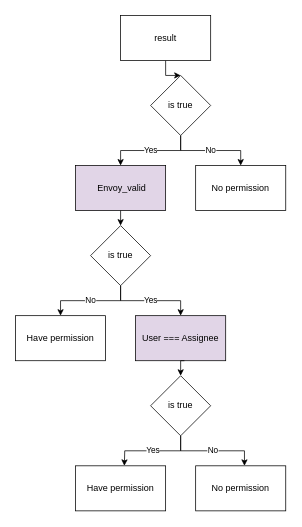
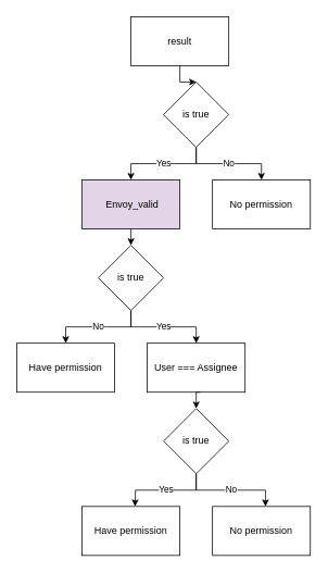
  <mxCell id="0" />
  <mxCell id="1" parent="0" />
  <mxCell id="2" style="edgeStyle=orthogonalEdgeStyle;rounded=0;orthogonalLoop=1;jettySize=auto;html=1;entryX=0.5;entryY=0;entryDx=0;entryDy=0;" edge="1" parent="1" source="3" target="6"><mxGeometry relative="1" as="geometry" /></mxCell>
  <mxCell id="3" value="result" style="rounded=0;whiteSpace=wrap;html=1;" vertex="1" parent="1"><mxGeometry x="160" y="20" width="120" height="60" as="geometry" /></mxCell>
  <mxCell id="4" value="Yes" style="edgeStyle=orthogonalEdgeStyle;rounded=0;orthogonalLoop=1;jettySize=auto;html=1;entryX=0.5;entryY=0;entryDx=0;entryDy=0;" edge="1" parent="1" source="6" target="7"><mxGeometry relative="1" as="geometry" /></mxCell>
  <mxCell id="5" value="No" style="edgeStyle=orthogonalEdgeStyle;rounded=0;orthogonalLoop=1;jettySize=auto;html=1;entryX=0.5;entryY=0;entryDx=0;entryDy=0;" edge="1" parent="1" source="6" target="8"><mxGeometry relative="1" as="geometry" /></mxCell>
  <mxCell id="6" value="is true" style="rhombus;whiteSpace=wrap;html=1;" vertex="1" parent="1"><mxGeometry x="200" y="100" width="80" height="80" as="geometry" /></mxCell>
  <mxCell id="7" value="&amp;nbsp;Envoy_valid" style="rounded=0;whiteSpace=wrap;html=1;fillColor=#e1d5e7;" vertex="1" parent="1"><mxGeometry x="100" y="220" width="120" height="60" as="geometry" /></mxCell>
  <mxCell id="8" value="No permission" style="rounded=0;whiteSpace=wrap;html=1;" vertex="1" parent="1"><mxGeometry x="260" y="220" width="120" height="60" as="geometry" /></mxCell>
  <mxCell id="9" value="&lt;span&gt;Have permission&lt;/span&gt;" style="rounded=0;whiteSpace=wrap;html=1;" vertex="1" parent="1"><mxGeometry x="100" y="620" width="120" height="60" as="geometry" /></mxCell>
  <mxCell id="10" value="No permission" style="rounded=0;whiteSpace=wrap;html=1;" vertex="1" parent="1"><mxGeometry x="260" y="620" width="120" height="60" as="geometry" /></mxCell>
  <mxCell id="11" style="edgeStyle=orthogonalEdgeStyle;rounded=0;orthogonalLoop=1;jettySize=auto;html=1;entryX=0.5;entryY=0;entryDx=0;entryDy=0;" edge="1" parent="1" target="13"><mxGeometry relative="1" as="geometry"><mxPoint x="160" y="280" as="sourcePoint" /></mxGeometry></mxCell>
  <mxCell id="12" value="No" style="edgeStyle=orthogonalEdgeStyle;rounded=0;orthogonalLoop=1;jettySize=auto;html=1;entryX=0.5;entryY=0;entryDx=0;entryDy=0;" edge="1" parent="1" source="13" target="15"><mxGeometry relative="1" as="geometry" /></mxCell>
  <mxCell id="13" value="is true" style="rhombus;whiteSpace=wrap;html=1;" vertex="1" parent="1"><mxGeometry x="120" y="300" width="80" height="80" as="geometry" /></mxCell>
  <mxCell id="14" value="Yes" style="edgeStyle=orthogonalEdgeStyle;rounded=0;orthogonalLoop=1;jettySize=auto;html=1;entryX=0.5;entryY=0;entryDx=0;entryDy=0;exitX=0.5;exitY=1;exitDx=0;exitDy=0;" edge="1" parent="1" source="13"><mxGeometry relative="1" as="geometry"><mxPoint x="160" y="390" as="sourcePoint" /><mxPoint x="240" y="420" as="targetPoint" /><Array as="points"><mxPoint x="160" y="400" /><mxPoint x="240" y="400" /></Array></mxGeometry></mxCell>
  <mxCell id="15" value="Have permission" style="rounded=0;whiteSpace=wrap;html=1;" vertex="1" parent="1"><mxGeometry x="20" y="420" width="120" height="60" as="geometry" /></mxCell>
- <mxCell id="16" value="User === Assignee" style="rounded=0;whiteSpace=wrap;html=1;fillColor=#e1d5e7;" vertex="1" parent="1"><mxGeometry x="180" y="420" width="120" height="60" as="geometry" /></mxCell>
+ <mxCell id="16" value="User === Assignee" style="rounded=0;whiteSpace=wrap;html=1;" vertex="1" parent="1"><mxGeometry x="180" y="420" width="120" height="60" as="geometry" /></mxCell>
  <mxCell id="17" style="edgeStyle=orthogonalEdgeStyle;rounded=0;orthogonalLoop=1;jettySize=auto;html=1;entryX=0.5;entryY=0;entryDx=0;entryDy=0;" edge="1" parent="1" target="19"><mxGeometry relative="1" as="geometry"><mxPoint x="245" y="480" as="sourcePoint" /></mxGeometry></mxCell>
  <mxCell id="18" value="Yes" style="edgeStyle=orthogonalEdgeStyle;rounded=0;orthogonalLoop=1;jettySize=auto;html=1;entryX=0.5;entryY=0;entryDx=0;entryDy=0;exitX=0.5;exitY=1;exitDx=0;exitDy=0;" edge="1" parent="1" source="19"><mxGeometry relative="1" as="geometry"><mxPoint x="165" y="620" as="targetPoint" /></mxGeometry></mxCell>
  <mxCell id="19" value="is true" style="rhombus;whiteSpace=wrap;html=1;" vertex="1" parent="1"><mxGeometry x="200" y="500" width="80" height="80" as="geometry" /></mxCell>
  <mxCell id="20" value="No" style="edgeStyle=orthogonalEdgeStyle;rounded=0;orthogonalLoop=1;jettySize=auto;html=1;entryX=0.5;entryY=0;entryDx=0;entryDy=0;exitX=0.5;exitY=1;exitDx=0;exitDy=0;" edge="1" parent="1" source="19"><mxGeometry relative="1" as="geometry"><mxPoint x="245" y="590" as="sourcePoint" /><mxPoint x="325" y="620" as="targetPoint" /><Array as="points"><mxPoint x="240" y="600" /><mxPoint x="325" y="600" /></Array></mxGeometry></mxCell>
